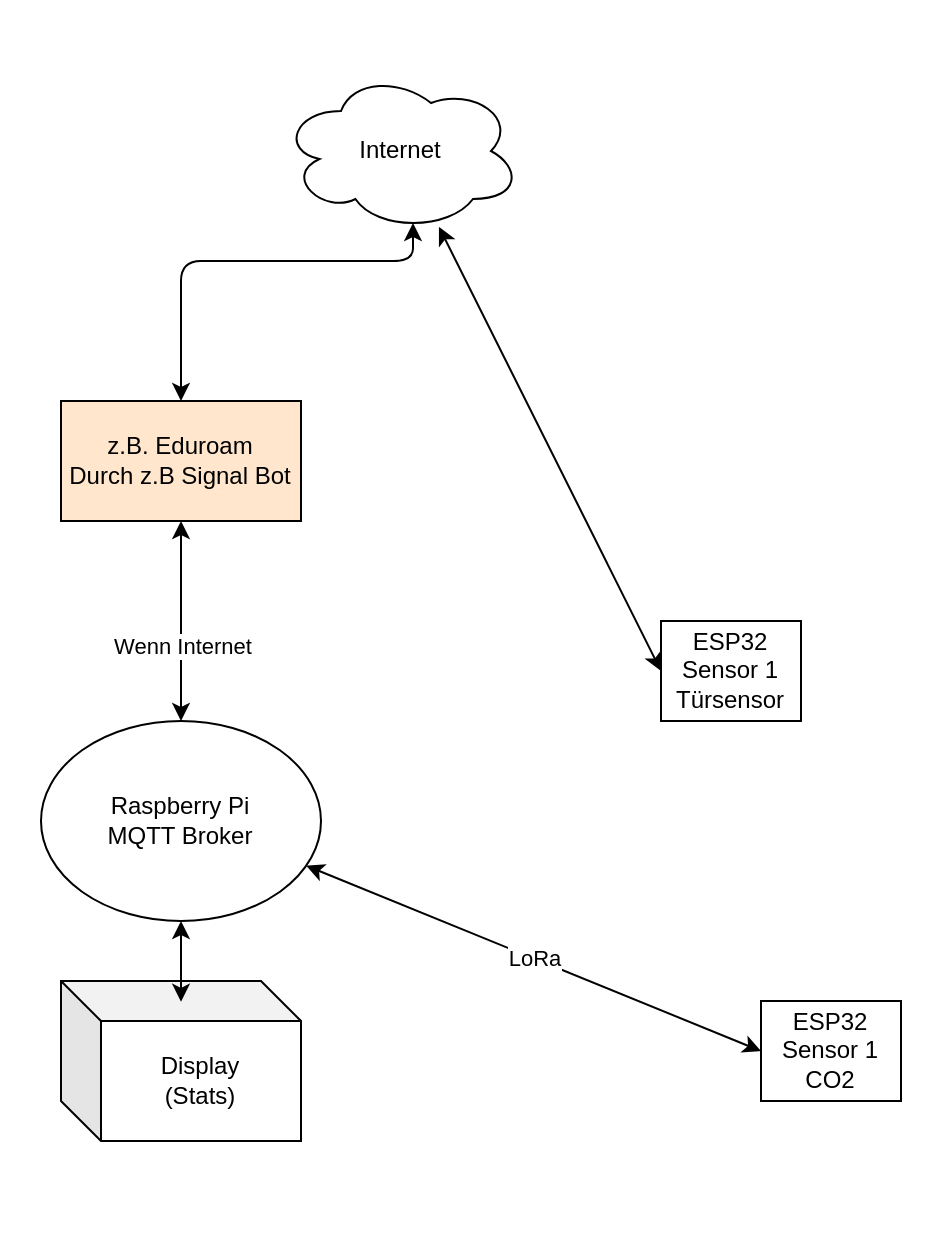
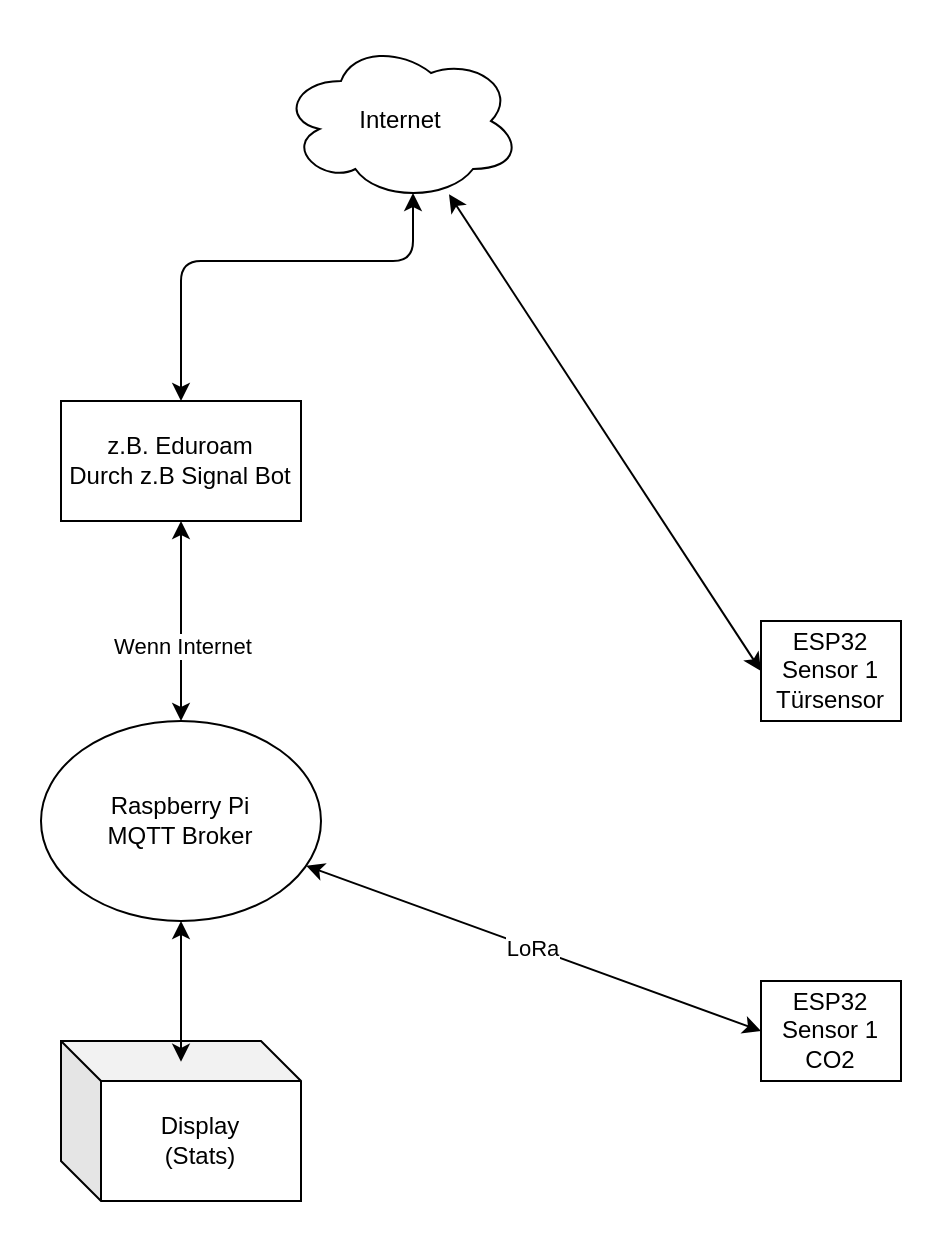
  <mxCell id="0" />
  <mxCell id="1" parent="0" />
- <mxCell id="2" value="Display&lt;br&gt;(Stats)" style="shape=cube;whiteSpace=wrap;html=1;boundedLbl=1;backgroundOutline=1;darkOpacity=0.05;darkOpacity2=0.1;points=[[0,0,0,0,0],[0,0.38,0,0,0],[0,0.75,0,0,0],[0.08,0.88,0,0,0],[0.17,1,0,0,0],[0.5,0.13,0,0,0],[0.58,1,0,0,0],[0.83,0,0,0,0],[0.92,0.13,0,0,0],[1,0.25,0,0,0],[1,0.63,0,0,0],[1,1,0,0,0]];verticalAlign=middle;" vertex="1" parent="1"><mxGeometry x="30" y="490" width="120" height="80" as="geometry" /></mxCell>
+ <mxCell id="2" value="Display&lt;br&gt;(Stats)" style="shape=cube;whiteSpace=wrap;html=1;boundedLbl=1;backgroundOutline=1;darkOpacity=0.05;darkOpacity2=0.1;points=[[0,0,0,0,0],[0,0.38,0,0,0],[0,0.75,0,0,0],[0.08,0.88,0,0,0],[0.17,1,0,0,0],[0.5,0.13,0,0,0],[0.58,1,0,0,0],[0.83,0,0,0,0],[0.92,0.13,0,0,0],[1,0.25,0,0,0],[1,0.63,0,0,0],[1,1,0,0,0]];verticalAlign=middle;" vertex="1" parent="1"><mxGeometry x="30" y="520" width="120" height="80" as="geometry" /></mxCell>
  <mxCell id="3" value="LoRa" style="edgeStyle=none;html=1;exitX=1;exitY=0.75;exitDx=0;exitDy=0;entryX=0;entryY=0.5;entryDx=0;entryDy=0;startArrow=classic;startFill=1;" edge="1" parent="1" source="7" target="8"><mxGeometry relative="1" as="geometry" /></mxCell>
  <mxCell id="4" style="edgeStyle=none;html=1;exitX=0.5;exitY=0;exitDx=0;exitDy=0;entryX=0.5;entryY=1;entryDx=0;entryDy=0;startArrow=classic;startFill=1;" edge="1" parent="1" source="7" target="10"><mxGeometry relative="1" as="geometry" /></mxCell>
  <mxCell id="5" value="Wenn Internet" style="edgeLabel;html=1;align=center;verticalAlign=middle;resizable=0;points=[];" vertex="1" connectable="0" parent="4"><mxGeometry x="-0.234" relative="1" as="geometry"><mxPoint as="offset" /></mxGeometry></mxCell>
  <mxCell id="6" style="edgeStyle=none;html=1;exitX=0.5;exitY=1;exitDx=0;exitDy=0;startArrow=classic;startFill=1;entryX=0.5;entryY=0.13;entryDx=0;entryDy=0;entryPerimeter=0;verticalAlign=top;" edge="1" parent="1" source="7" target="2"><mxGeometry relative="1" as="geometry"><mxPoint x="170" y="520" as="targetPoint" /></mxGeometry></mxCell>
  <mxCell id="7" value="Raspberry Pi&lt;br&gt;MQTT Broker" style="ellipse;whiteSpace=wrap;html=1;" vertex="1" parent="1"><mxGeometry x="20" y="360" width="140" height="100" as="geometry" /></mxCell>
- <mxCell id="8" value="ESP32&lt;br&gt;Sensor 1&lt;br&gt;CO2" style="rounded=0;whiteSpace=wrap;html=1;" vertex="1" parent="1"><mxGeometry x="380" y="500" width="70" height="50" as="geometry" /></mxCell>
+ <mxCell id="8" value="ESP32&lt;br&gt;Sensor 1&lt;br&gt;CO2" style="rounded=0;whiteSpace=wrap;html=1;" vertex="1" parent="1"><mxGeometry x="380" y="490" width="70" height="50" as="geometry" /></mxCell>
  <mxCell id="9" style="edgeStyle=none;html=1;exitX=0.5;exitY=0;exitDx=0;exitDy=0;entryX=0.55;entryY=0.95;entryDx=0;entryDy=0;entryPerimeter=0;startArrow=classic;startFill=1;" edge="1" parent="1" source="10" target="11"><mxGeometry relative="1" as="geometry"><Array as="points"><mxPoint x="90" y="130" /><mxPoint x="206" y="130" /></Array></mxGeometry></mxCell>
- <mxCell id="10" value="z.B. Eduroam&lt;br&gt;Durch z.B Signal Bot" style="rounded=0;whiteSpace=wrap;html=1;fillColor=#ffe6cc;" vertex="1" parent="1"><mxGeometry x="30" y="200" width="120" height="60" as="geometry" /></mxCell>
- <mxCell id="11" value="Internet" style="ellipse;shape=cloud;whiteSpace=wrap;html=1;" vertex="1" parent="1"><mxGeometry x="140" y="35" width="120" height="80" as="geometry" /></mxCell>
+ <mxCell id="10" value="z.B. Eduroam&lt;br&gt;Durch z.B Signal Bot" style="rounded=0;whiteSpace=wrap;html=1;" vertex="1" parent="1"><mxGeometry x="30" y="200" width="120" height="60" as="geometry" /></mxCell>
+ <mxCell id="11" value="Internet" style="ellipse;shape=cloud;whiteSpace=wrap;html=1;" vertex="1" parent="1"><mxGeometry x="140" y="20" width="120" height="80" as="geometry" /></mxCell>
  <mxCell id="12" style="edgeStyle=none;html=1;exitX=0;exitY=0.5;exitDx=0;exitDy=0;startArrow=classic;startFill=1;" edge="1" parent="1" source="13" target="11"><mxGeometry relative="1" as="geometry" /></mxCell>
- <mxCell id="13" value="ESP32&lt;br&gt;Sensor 1&lt;br&gt;Türsensor" style="rounded=0;whiteSpace=wrap;html=1;" vertex="1" parent="1"><mxGeometry x="330" y="310" width="70" height="50" as="geometry" /></mxCell>
+ <mxCell id="13" value="ESP32&lt;br&gt;Sensor 1&lt;br&gt;Türsensor" style="rounded=0;whiteSpace=wrap;html=1;" vertex="1" parent="1"><mxGeometry x="380" y="310" width="70" height="50" as="geometry" /></mxCell>
